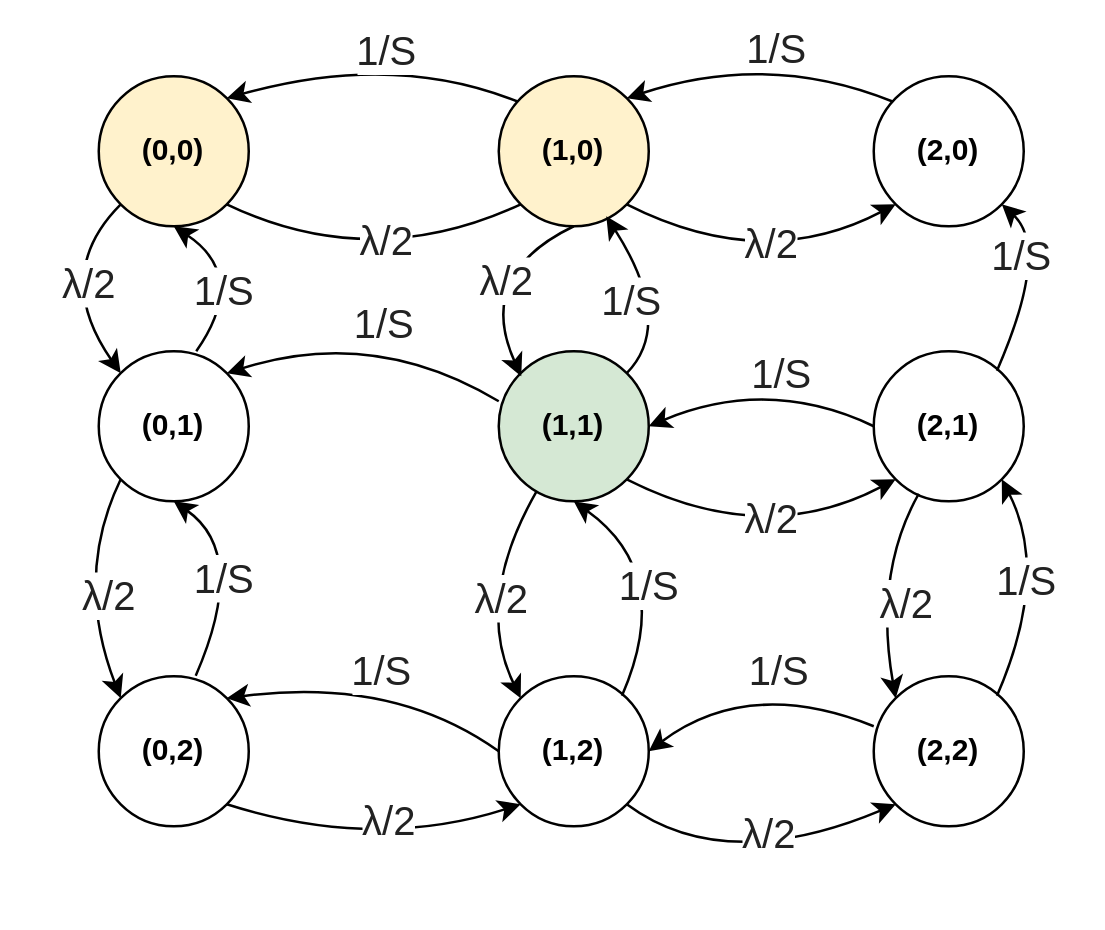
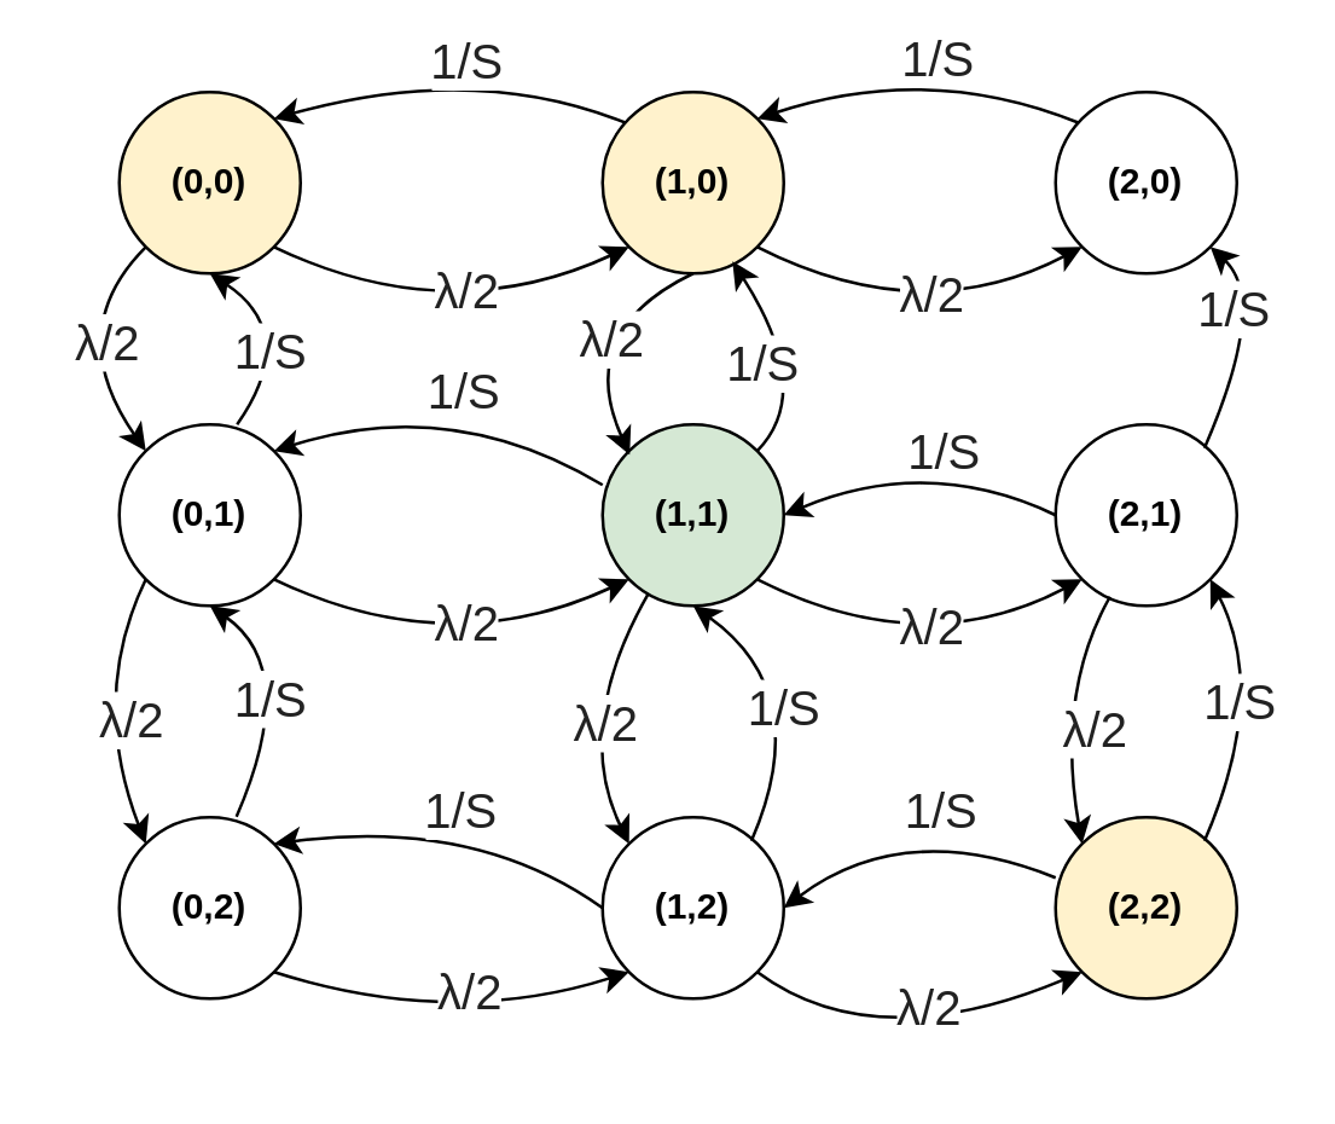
  <mxCell id="0" />
  <mxCell id="1" parent="0" />
  <mxCell id="2" value="&lt;b&gt;(0,0)&lt;/b&gt;" style="ellipse;whiteSpace=wrap;html=1;aspect=fixed;fillColor=#fff2cc;" vertex="1" parent="1"><mxGeometry x="39" y="30" width="60" height="60" as="geometry" /></mxCell>
  <mxCell id="3" value="&lt;b&gt;(1,0)&lt;/b&gt;" style="ellipse;whiteSpace=wrap;html=1;aspect=fixed;fillColor=#fff2cc;" vertex="1" parent="1"><mxGeometry x="199" y="30" width="60" height="60" as="geometry" /></mxCell>
  <mxCell id="4" value="&lt;b&gt;(2,0)&lt;/b&gt;" style="ellipse;whiteSpace=wrap;html=1;aspect=fixed;" vertex="1" parent="1"><mxGeometry x="349" y="30" width="60" height="60" as="geometry" /></mxCell>
  <mxCell id="5" value="&lt;b&gt;(1,1)&lt;/b&gt;" style="ellipse;whiteSpace=wrap;html=1;aspect=fixed;fillColor=#d5e8d4;" vertex="1" parent="1"><mxGeometry x="199" y="140" width="60" height="60" as="geometry" /></mxCell>
  <mxCell id="6" value="&lt;b&gt;(0,1)&lt;/b&gt;" style="ellipse;whiteSpace=wrap;html=1;aspect=fixed;" vertex="1" parent="1"><mxGeometry x="39" y="140" width="60" height="60" as="geometry" /></mxCell>
  <mxCell id="7" value="&lt;b&gt;(0,2)&lt;/b&gt;" style="ellipse;whiteSpace=wrap;html=1;aspect=fixed;" vertex="1" parent="1"><mxGeometry x="39" y="270" width="60" height="60" as="geometry" /></mxCell>
  <mxCell id="8" value="&lt;b&gt;(1,2)&lt;/b&gt;" style="ellipse;whiteSpace=wrap;html=1;aspect=fixed;" vertex="1" parent="1"><mxGeometry x="199" y="270" width="60" height="60" as="geometry" /></mxCell>
- <mxCell id="9" value="&lt;b&gt;(2,2)&lt;/b&gt;" style="ellipse;whiteSpace=wrap;html=1;aspect=fixed;" vertex="1" parent="1"><mxGeometry x="349" y="270" width="60" height="60" as="geometry" /></mxCell>
+ <mxCell id="9" value="&lt;b&gt;(2,2)&lt;/b&gt;" style="ellipse;whiteSpace=wrap;html=1;aspect=fixed;fillColor=#fff2cc;" vertex="1" parent="1"><mxGeometry x="349" y="270" width="60" height="60" as="geometry" /></mxCell>
  <mxCell id="10" value="&lt;b&gt;(2,1)&lt;/b&gt;" style="ellipse;whiteSpace=wrap;html=1;aspect=fixed;" vertex="1" parent="1"><mxGeometry x="349" y="140" width="60" height="60" as="geometry" /></mxCell>
  <mxCell id="11" value="" style="endArrow=classic;html=1;entryX=0;entryY=1;entryDx=0;entryDy=0;exitX=1;exitY=1;exitDx=0;exitDy=0;curved=1;" edge="1" parent="1" source="7" target="8"><mxGeometry width="50" height="50" relative="1" as="geometry"><mxPoint x="39" y="400" as="sourcePoint" /><mxPoint x="89" y="350" as="targetPoint" /><Array as="points"><mxPoint x="149" y="340" /></Array></mxGeometry></mxCell>
  <mxCell id="12" value="&lt;span style=&quot;color: rgb(34 , 34 , 34) ; font-family: &amp;#34;arial&amp;#34; , sans-serif ; font-size: 16px ; text-align: left ; white-space: normal&quot;&gt;λ/2&lt;/span&gt;" style="text;html=1;resizable=0;points=[];align=center;verticalAlign=middle;labelBackgroundColor=#ffffff;" vertex="1" connectable="0" parent="11"><mxGeometry x="0.152" y="10" relative="1" as="geometry"><mxPoint as="offset" /></mxGeometry></mxCell>
  <mxCell id="13" value="" style="endArrow=classic;html=1;exitX=1;exitY=1;exitDx=0;exitDy=0;curved=1;entryX=0;entryY=1;entryDx=0;entryDy=0;" edge="1" parent="1" source="8" target="9"><mxGeometry width="50" height="50" relative="1" as="geometry"><mxPoint x="100.213" y="331.213" as="sourcePoint" /><mxPoint x="349" y="300" as="targetPoint" /><Array as="points"><mxPoint x="289" y="350" /></Array></mxGeometry></mxCell>
  <mxCell id="14" value="&lt;span style=&quot;color: rgb(34 , 34 , 34) ; font-family: &amp;#34;arial&amp;#34; , sans-serif ; font-size: 16px ; text-align: left ; white-space: normal&quot;&gt;λ/2&lt;/span&gt;" style="text;html=1;resizable=0;points=[];align=center;verticalAlign=middle;labelBackgroundColor=#ffffff;" vertex="1" connectable="0" parent="13"><mxGeometry x="0.152" y="10" relative="1" as="geometry"><mxPoint as="offset" /></mxGeometry></mxCell>
  <mxCell id="15" value="" style="endArrow=classic;html=1;entryX=0;entryY=1;entryDx=0;entryDy=0;exitX=1;exitY=1;exitDx=0;exitDy=0;curved=1;" edge="1" parent="1" source="5" target="10"><mxGeometry width="50" height="50" relative="1" as="geometry"><mxPoint x="246.213" y="200.213" as="sourcePoint" /><mxPoint x="363.787" y="200.213" as="targetPoint" /><Array as="points"><mxPoint x="305" y="219" /></Array></mxGeometry></mxCell>
  <mxCell id="16" value="&lt;span style=&quot;color: rgb(34 , 34 , 34) ; font-family: &amp;#34;arial&amp;#34; , sans-serif ; font-size: 16px ; text-align: left ; white-space: normal&quot;&gt;λ/2&lt;/span&gt;" style="text;html=1;resizable=0;points=[];align=center;verticalAlign=middle;labelBackgroundColor=#ffffff;" vertex="1" connectable="0" parent="15"><mxGeometry x="0.152" y="10" relative="1" as="geometry"><mxPoint as="offset" /></mxGeometry></mxCell>
- <mxCell id="19" value="" style="endArrow=none;html=1;entryX=0;entryY=1;entryDx=0;entryDy=0;exitX=1;exitY=1;exitDx=0;exitDy=0;curved=1;" edge="1" parent="1" source="2" target="3"><mxGeometry width="50" height="50" relative="1" as="geometry"><mxPoint x="89.213" y="90.213" as="sourcePoint" /><mxPoint x="206.787" y="90.213" as="targetPoint" /><Array as="points"><mxPoint x="148" y="109" /></Array></mxGeometry></mxCell>
+ <mxCell id="17" value="" style="endArrow=classic;html=1;entryX=0;entryY=1;entryDx=0;entryDy=0;exitX=1;exitY=1;exitDx=0;exitDy=0;curved=1;" edge="1" parent="1" source="6" target="5"><mxGeometry width="50" height="50" relative="1" as="geometry"><mxPoint x="89.213" y="200.213" as="sourcePoint" /><mxPoint x="206.787" y="200.213" as="targetPoint" /><Array as="points"><mxPoint x="148" y="219" /></Array></mxGeometry></mxCell>
+ <mxCell id="18" value="&lt;span style=&quot;color: rgb(34 , 34 , 34) ; font-family: &amp;#34;arial&amp;#34; , sans-serif ; font-size: 16px ; text-align: left ; white-space: normal&quot;&gt;λ/2&lt;/span&gt;" style="text;html=1;resizable=0;points=[];align=center;verticalAlign=middle;labelBackgroundColor=#ffffff;" vertex="1" connectable="0" parent="17"><mxGeometry x="0.152" y="10" relative="1" as="geometry"><mxPoint as="offset" /></mxGeometry></mxCell>
+ <mxCell id="19" value="" style="endArrow=classic;html=1;entryX=0;entryY=1;entryDx=0;entryDy=0;exitX=1;exitY=1;exitDx=0;exitDy=0;curved=1;" edge="1" parent="1" source="2" target="3"><mxGeometry width="50" height="50" relative="1" as="geometry"><mxPoint x="89.213" y="90.213" as="sourcePoint" /><mxPoint x="206.787" y="90.213" as="targetPoint" /><Array as="points"><mxPoint x="148" y="109" /></Array></mxGeometry></mxCell>
  <mxCell id="20" value="&lt;span style=&quot;color: rgb(34 , 34 , 34) ; font-family: &amp;#34;arial&amp;#34; , sans-serif ; font-size: 16px ; text-align: left ; white-space: normal&quot;&gt;λ/2&lt;/span&gt;" style="text;html=1;resizable=0;points=[];align=center;verticalAlign=middle;labelBackgroundColor=#ffffff;" vertex="1" connectable="0" parent="19"><mxGeometry x="0.152" y="10" relative="1" as="geometry"><mxPoint as="offset" /></mxGeometry></mxCell>
  <mxCell id="21" value="" style="endArrow=classic;html=1;entryX=0;entryY=1;entryDx=0;entryDy=0;exitX=1;exitY=1;exitDx=0;exitDy=0;curved=1;" edge="1" parent="1" source="3" target="4"><mxGeometry width="50" height="50" relative="1" as="geometry"><mxPoint x="246.213" y="90.213" as="sourcePoint" /><mxPoint x="363.787" y="90.213" as="targetPoint" /><Array as="points"><mxPoint x="305" y="109" /></Array></mxGeometry></mxCell>
  <mxCell id="22" value="&lt;span style=&quot;color: rgb(34 , 34 , 34) ; font-family: &amp;#34;arial&amp;#34; , sans-serif ; font-size: 16px ; text-align: left ; white-space: normal&quot;&gt;λ/2&lt;/span&gt;" style="text;html=1;resizable=0;points=[];align=center;verticalAlign=middle;labelBackgroundColor=#ffffff;" vertex="1" connectable="0" parent="21"><mxGeometry x="0.152" y="10" relative="1" as="geometry"><mxPoint as="offset" /></mxGeometry></mxCell>
  <mxCell id="23" value="" style="endArrow=classic;html=1;entryX=0;entryY=0;entryDx=0;entryDy=0;exitX=0;exitY=1;exitDx=0;exitDy=0;curved=1;" edge="1" parent="1" source="6" target="7"><mxGeometry width="50" height="50" relative="1" as="geometry"><mxPoint x="150.213" y="381.213" as="sourcePoint" /><mxPoint x="267.787" y="381.213" as="targetPoint" /><Array as="points"><mxPoint x="29" y="230" /></Array></mxGeometry></mxCell>
  <mxCell id="24" value="&lt;span style=&quot;color: rgb(34 , 34 , 34) ; font-family: &amp;#34;arial&amp;#34; , sans-serif ; font-size: 16px ; text-align: left ; white-space: normal&quot;&gt;λ/2&lt;/span&gt;" style="text;html=1;resizable=0;points=[];align=center;verticalAlign=middle;labelBackgroundColor=#ffffff;" vertex="1" connectable="0" parent="23"><mxGeometry x="0.152" y="10" relative="1" as="geometry"><mxPoint as="offset" /></mxGeometry></mxCell>
  <mxCell id="25" value="" style="endArrow=classic;html=1;entryX=0;entryY=0;entryDx=0;entryDy=0;exitX=0;exitY=1;exitDx=0;exitDy=0;curved=1;" edge="1" parent="1" source="2" target="6"><mxGeometry width="50" height="50" relative="1" as="geometry"><mxPoint x="38.787" y="70.213" as="sourcePoint" /><mxPoint x="38.787" y="157.787" as="targetPoint" /><Array as="points"><mxPoint x="20" y="109" /></Array></mxGeometry></mxCell>
  <mxCell id="26" value="&lt;span style=&quot;color: rgb(34 , 34 , 34) ; font-family: &amp;#34;arial&amp;#34; , sans-serif ; font-size: 16px ; text-align: left ; white-space: normal&quot;&gt;λ/2&lt;/span&gt;" style="text;html=1;resizable=0;points=[];align=center;verticalAlign=middle;labelBackgroundColor=#ffffff;" vertex="1" connectable="0" parent="25"><mxGeometry x="0.152" y="10" relative="1" as="geometry"><mxPoint as="offset" /></mxGeometry></mxCell>
  <mxCell id="27" value="" style="endArrow=classic;html=1;entryX=0;entryY=0;entryDx=0;entryDy=0;curved=1;" edge="1" parent="1" source="5" target="8"><mxGeometry width="50" height="50" relative="1" as="geometry"><mxPoint x="187.787" y="212.213" as="sourcePoint" /><mxPoint x="187.787" y="299.787" as="targetPoint" /><Array as="points"><mxPoint x="189" y="240" /></Array></mxGeometry></mxCell>
  <mxCell id="28" value="&lt;span style=&quot;color: rgb(34 , 34 , 34) ; font-family: &amp;#34;arial&amp;#34; , sans-serif ; font-size: 16px ; text-align: left ; white-space: normal&quot;&gt;λ/2&lt;/span&gt;" style="text;html=1;resizable=0;points=[];align=center;verticalAlign=middle;labelBackgroundColor=#ffffff;" vertex="1" connectable="0" parent="27"><mxGeometry x="0.152" y="10" relative="1" as="geometry"><mxPoint as="offset" /></mxGeometry></mxCell>
  <mxCell id="29" value="" style="endArrow=classic;html=1;entryX=0;entryY=0;entryDx=0;entryDy=0;exitX=0.3;exitY=0.95;exitDx=0;exitDy=0;curved=1;exitPerimeter=0;" edge="1" parent="1" source="10" target="9"><mxGeometry width="50" height="50" relative="1" as="geometry"><mxPoint x="378.787" y="190.213" as="sourcePoint" /><mxPoint x="378.787" y="277.787" as="targetPoint" /><Array as="points"><mxPoint x="349" y="229" /></Array></mxGeometry></mxCell>
  <mxCell id="30" value="&lt;span style=&quot;color: rgb(34 , 34 , 34) ; font-family: &amp;#34;arial&amp;#34; , sans-serif ; font-size: 16px ; text-align: left ; white-space: normal&quot;&gt;λ/2&lt;/span&gt;" style="text;html=1;resizable=0;points=[];align=center;verticalAlign=middle;labelBackgroundColor=#ffffff;" vertex="1" connectable="0" parent="29"><mxGeometry x="0.152" y="10" relative="1" as="geometry"><mxPoint as="offset" /></mxGeometry></mxCell>
  <mxCell id="31" value="" style="endArrow=classic;html=1;exitX=0.5;exitY=1;exitDx=0;exitDy=0;curved=1;" edge="1" parent="1" source="3"><mxGeometry width="50" height="50" relative="1" as="geometry"><mxPoint x="208.287" y="70.213" as="sourcePoint" /><mxPoint x="208" y="150" as="targetPoint" /><Array as="points"><mxPoint x="189.5" y="109" /></Array></mxGeometry></mxCell>
  <mxCell id="32" value="&lt;span style=&quot;color: rgb(34 , 34 , 34) ; font-family: &amp;#34;arial&amp;#34; , sans-serif ; font-size: 16px ; text-align: left ; white-space: normal&quot;&gt;λ/2&lt;/span&gt;" style="text;html=1;resizable=0;points=[];align=center;verticalAlign=middle;labelBackgroundColor=#ffffff;" vertex="1" connectable="0" parent="31"><mxGeometry x="0.152" y="10" relative="1" as="geometry"><mxPoint as="offset" /></mxGeometry></mxCell>
  <mxCell id="33" value="" style="endArrow=classic;html=1;curved=1;" edge="1" parent="1"><mxGeometry width="50" height="50" relative="1" as="geometry"><mxPoint x="78" y="140" as="sourcePoint" /><mxPoint x="69" y="90" as="targetPoint" /><Array as="points"><mxPoint x="99" y="110" /></Array></mxGeometry></mxCell>
  <mxCell id="34" value="&lt;span style=&quot;color: rgb(34 , 34 , 34) ; font-family: &amp;#34;arial&amp;#34; , sans-serif ; font-size: 16px ; text-align: left ; white-space: normal&quot;&gt;1/S&lt;/span&gt;" style="text;html=1;resizable=0;points=[];align=center;verticalAlign=middle;labelBackgroundColor=#ffffff;" vertex="1" connectable="0" parent="33"><mxGeometry x="0.152" y="10" relative="1" as="geometry"><mxPoint as="offset" /></mxGeometry></mxCell>
  <mxCell id="35" value="" style="endArrow=classic;html=1;entryX=0.5;entryY=1;entryDx=0;entryDy=0;exitX=0;exitY=1;exitDx=0;exitDy=0;curved=1;" edge="1" parent="1" target="6"><mxGeometry width="50" height="50" relative="1" as="geometry"><mxPoint x="77.787" y="269.787" as="sourcePoint" /><mxPoint x="77.787" y="182.213" as="targetPoint" /><Array as="points"><mxPoint x="99" y="221" /></Array></mxGeometry></mxCell>
  <mxCell id="36" value="&lt;span style=&quot;color: rgb(34 , 34 , 34) ; font-family: &amp;#34;arial&amp;#34; , sans-serif ; font-size: 16px ; text-align: left ; white-space: normal&quot;&gt;1/S&lt;/span&gt;" style="text;html=1;resizable=0;points=[];align=center;verticalAlign=middle;labelBackgroundColor=#ffffff;" vertex="1" connectable="0" parent="35"><mxGeometry x="0.152" y="10" relative="1" as="geometry"><mxPoint x="-0.5" y="12" as="offset" /></mxGeometry></mxCell>
  <mxCell id="37" value="" style="endArrow=classic;html=1;exitX=1;exitY=0;exitDx=0;exitDy=0;curved=1;entryX=0.717;entryY=0.933;entryDx=0;entryDy=0;entryPerimeter=0;" edge="1" parent="1" source="5" target="3"><mxGeometry width="50" height="50" relative="1" as="geometry"><mxPoint x="248.287" y="177.787" as="sourcePoint" /><mxPoint x="239" y="90" as="targetPoint" /><Array as="points"><mxPoint x="269.5" y="129" /></Array></mxGeometry></mxCell>
  <mxCell id="38" value="&lt;span style=&quot;color: rgb(34 , 34 , 34) ; font-family: &amp;#34;arial&amp;#34; , sans-serif ; font-size: 16px ; text-align: left ; white-space: normal&quot;&gt;1/S&lt;/span&gt;" style="text;html=1;resizable=0;points=[];align=center;verticalAlign=middle;labelBackgroundColor=#ffffff;" vertex="1" connectable="0" parent="37"><mxGeometry x="0.152" y="10" relative="1" as="geometry"><mxPoint as="offset" /></mxGeometry></mxCell>
  <mxCell id="39" value="" style="endArrow=classic;html=1;entryX=0.5;entryY=1;entryDx=0;entryDy=0;exitX=0;exitY=1;exitDx=0;exitDy=0;curved=1;" edge="1" parent="1" target="5"><mxGeometry width="50" height="50" relative="1" as="geometry"><mxPoint x="248.287" y="277.787" as="sourcePoint" /><mxPoint x="248.287" y="190.213" as="targetPoint" /><Array as="points"><mxPoint x="269.5" y="229" /></Array></mxGeometry></mxCell>
  <mxCell id="40" value="&lt;span style=&quot;color: rgb(34 , 34 , 34) ; font-family: &amp;#34;arial&amp;#34; , sans-serif ; font-size: 16px ; text-align: left ; white-space: normal&quot;&gt;1/S&lt;/span&gt;" style="text;html=1;resizable=0;points=[];align=center;verticalAlign=middle;labelBackgroundColor=#ffffff;" vertex="1" connectable="0" parent="39"><mxGeometry x="0.152" y="10" relative="1" as="geometry"><mxPoint as="offset" /></mxGeometry></mxCell>
  <mxCell id="41" value="" style="endArrow=classic;html=1;entryX=1;entryY=1;entryDx=0;entryDy=0;exitX=0;exitY=1;exitDx=0;exitDy=0;curved=1;" edge="1" parent="1" target="4"><mxGeometry width="50" height="50" relative="1" as="geometry"><mxPoint x="398.287" y="147.787" as="sourcePoint" /><mxPoint x="398.287" y="60.213" as="targetPoint" /><Array as="points"><mxPoint x="419.5" y="99" /></Array></mxGeometry></mxCell>
  <mxCell id="42" value="&lt;span style=&quot;color: rgb(34 , 34 , 34) ; font-family: &amp;#34;arial&amp;#34; , sans-serif ; font-size: 16px ; text-align: left ; white-space: normal&quot;&gt;1/S&lt;/span&gt;" style="text;html=1;resizable=0;points=[];align=center;verticalAlign=middle;labelBackgroundColor=#ffffff;" vertex="1" connectable="0" parent="41"><mxGeometry x="0.152" y="10" relative="1" as="geometry"><mxPoint as="offset" /></mxGeometry></mxCell>
  <mxCell id="43" value="" style="endArrow=classic;html=1;entryX=1;entryY=1;entryDx=0;entryDy=0;exitX=0;exitY=1;exitDx=0;exitDy=0;curved=1;" edge="1" parent="1" target="10"><mxGeometry width="50" height="50" relative="1" as="geometry"><mxPoint x="398.287" y="277.787" as="sourcePoint" /><mxPoint x="398.287" y="190.213" as="targetPoint" /><Array as="points"><mxPoint x="419.5" y="229" /></Array></mxGeometry></mxCell>
  <mxCell id="44" value="&lt;span style=&quot;color: rgb(34 , 34 , 34) ; font-family: &amp;#34;arial&amp;#34; , sans-serif ; font-size: 16px ; text-align: left ; white-space: normal&quot;&gt;1/S&lt;/span&gt;" style="text;html=1;resizable=0;points=[];align=center;verticalAlign=middle;labelBackgroundColor=#ffffff;" vertex="1" connectable="0" parent="43"><mxGeometry x="0.152" y="10" relative="1" as="geometry"><mxPoint as="offset" /></mxGeometry></mxCell>
  <mxCell id="45" value="" style="endArrow=classic;html=1;entryX=1;entryY=0;entryDx=0;entryDy=0;curved=1;" edge="1" parent="1" target="6"><mxGeometry width="50" height="50" relative="1" as="geometry"><mxPoint x="199" y="160" as="sourcePoint" /><mxPoint x="81.213" y="150.213" as="targetPoint" /><Array as="points"><mxPoint x="149" y="130" /></Array></mxGeometry></mxCell>
  <mxCell id="46" value="&lt;span style=&quot;color: rgb(34 , 34 , 34) ; font-family: &amp;#34;arial&amp;#34; , sans-serif ; font-size: 16px ; text-align: left ; white-space: normal&quot;&gt;1/S&lt;/span&gt;" style="text;html=1;resizable=0;points=[];align=center;verticalAlign=middle;labelBackgroundColor=#ffffff;" vertex="1" connectable="0" parent="45"><mxGeometry x="0.152" y="10" relative="1" as="geometry"><mxPoint x="10.5" y="-14.5" as="offset" /></mxGeometry></mxCell>
  <mxCell id="47" value="" style="endArrow=classic;html=1;entryX=1;entryY=0.5;entryDx=0;entryDy=0;curved=1;" edge="1" parent="1" target="5"><mxGeometry width="50" height="50" relative="1" as="geometry"><mxPoint x="349" y="170" as="sourcePoint" /><mxPoint x="239.213" y="170.213" as="targetPoint" /><Array as="points"><mxPoint x="307" y="150" /></Array></mxGeometry></mxCell>
  <mxCell id="48" value="&lt;span style=&quot;color: rgb(34 , 34 , 34) ; font-family: &amp;#34;arial&amp;#34; , sans-serif ; font-size: 16px ; text-align: left ; white-space: normal&quot;&gt;1/S&lt;/span&gt;" style="text;html=1;resizable=0;points=[];align=center;verticalAlign=middle;labelBackgroundColor=#ffffff;" vertex="1" connectable="0" parent="47"><mxGeometry x="0.152" y="10" relative="1" as="geometry"><mxPoint x="10.5" y="-14.5" as="offset" /></mxGeometry></mxCell>
  <mxCell id="49" value="" style="endArrow=classic;html=1;entryX=1;entryY=0.5;entryDx=0;entryDy=0;curved=1;" edge="1" parent="1" target="8"><mxGeometry width="50" height="50" relative="1" as="geometry"><mxPoint x="349" y="290" as="sourcePoint" /><mxPoint x="231.213" y="290.213" as="targetPoint" /><Array as="points"><mxPoint x="299" y="270" /></Array></mxGeometry></mxCell>
  <mxCell id="50" value="&lt;span style=&quot;color: rgb(34 , 34 , 34) ; font-family: &amp;#34;arial&amp;#34; , sans-serif ; font-size: 16px ; text-align: left ; white-space: normal&quot;&gt;1/S&lt;/span&gt;" style="text;html=1;resizable=0;points=[];align=center;verticalAlign=middle;labelBackgroundColor=#ffffff;" vertex="1" connectable="0" parent="49"><mxGeometry x="0.152" y="10" relative="1" as="geometry"><mxPoint x="10.5" y="-14.5" as="offset" /></mxGeometry></mxCell>
  <mxCell id="51" value="" style="endArrow=classic;html=1;entryX=1;entryY=0;entryDx=0;entryDy=0;curved=1;exitX=0;exitY=0.5;exitDx=0;exitDy=0;" edge="1" parent="1" source="8" target="7"><mxGeometry width="50" height="50" relative="1" as="geometry"><mxPoint x="189" y="290" as="sourcePoint" /><mxPoint x="89.213" y="290.213" as="targetPoint" /><Array as="points"><mxPoint x="157" y="270" /></Array></mxGeometry></mxCell>
  <mxCell id="52" value="&lt;span style=&quot;color: rgb(34 , 34 , 34) ; font-family: &amp;#34;arial&amp;#34; , sans-serif ; font-size: 16px ; text-align: left ; white-space: normal&quot;&gt;1/S&lt;/span&gt;" style="text;html=1;resizable=0;points=[];align=center;verticalAlign=middle;labelBackgroundColor=#ffffff;" vertex="1" connectable="0" parent="51"><mxGeometry x="0.152" y="10" relative="1" as="geometry"><mxPoint x="10.5" y="-14.5" as="offset" /></mxGeometry></mxCell>
  <mxCell id="53" value="" style="endArrow=classic;html=1;exitX=1;exitY=1;exitDx=0;exitDy=0;curved=1;entryX=1;entryY=0;entryDx=0;entryDy=0;" edge="1" parent="1" target="2"><mxGeometry width="50" height="50" relative="1" as="geometry"><mxPoint x="206.787" y="40.213" as="sourcePoint" /><mxPoint x="99" y="40" as="targetPoint" /><Array as="points"><mxPoint x="157" y="20" /></Array></mxGeometry></mxCell>
  <mxCell id="54" value="&lt;span style=&quot;color: rgb(34 , 34 , 34) ; font-family: &amp;#34;arial&amp;#34; , sans-serif ; font-size: 16px ; text-align: left ; white-space: normal&quot;&gt;1/S&lt;/span&gt;" style="text;html=1;resizable=0;points=[];align=center;verticalAlign=middle;labelBackgroundColor=#ffffff;" vertex="1" connectable="0" parent="53"><mxGeometry x="0.152" y="10" relative="1" as="geometry"><mxPoint x="10.5" y="-14.5" as="offset" /></mxGeometry></mxCell>
  <mxCell id="55" value="" style="endArrow=classic;html=1;entryX=1;entryY=0;entryDx=0;entryDy=0;exitX=1;exitY=1;exitDx=0;exitDy=0;curved=1;" edge="1" parent="1" target="3"><mxGeometry width="50" height="50" relative="1" as="geometry"><mxPoint x="356.787" y="40.213" as="sourcePoint" /><mxPoint x="239.213" y="40.213" as="targetPoint" /><Array as="points"><mxPoint x="307" y="20" /></Array></mxGeometry></mxCell>
  <mxCell id="56" value="&lt;span style=&quot;color: rgb(34 , 34 , 34) ; font-family: &amp;#34;arial&amp;#34; , sans-serif ; font-size: 16px ; text-align: left ; white-space: normal&quot;&gt;1/S&lt;/span&gt;" style="text;html=1;resizable=0;points=[];align=center;verticalAlign=middle;labelBackgroundColor=#ffffff;" vertex="1" connectable="0" parent="55"><mxGeometry x="0.152" y="10" relative="1" as="geometry"><mxPoint x="10.5" y="-14.5" as="offset" /></mxGeometry></mxCell>
